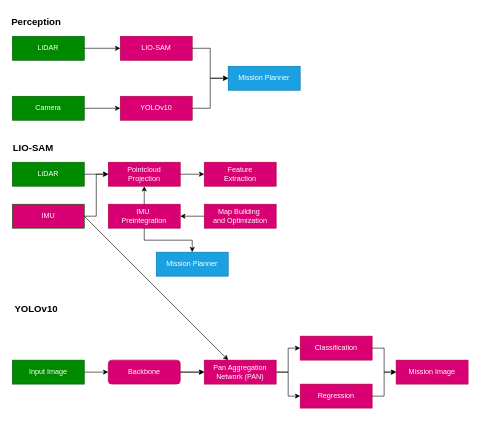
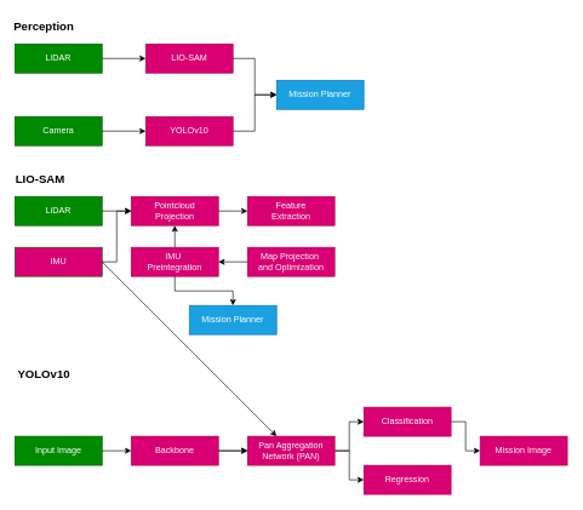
  <mxCell id="0" />
  <mxCell id="1" parent="0" />
  <mxCell id="2" value="LiDAR" style="rounded=0;whiteSpace=wrap;html=1;fillColor=#008a00;fontColor=#ffffff;strokeColor=#005700;" vertex="1" parent="1"><mxGeometry x="20" y="60" width="120" height="40" as="geometry" /></mxCell>
  <mxCell id="3" value="" style="endArrow=classic;html=1;rounded=0;exitX=1;exitY=0.5;exitDx=0;exitDy=0;entryX=0;entryY=0.5;entryDx=0;entryDy=0;" edge="1" parent="1" source="2" target="4"><mxGeometry width="50" height="50" relative="1" as="geometry"><mxPoint x="370" y="360" as="sourcePoint" /><mxPoint x="420" y="310" as="targetPoint" /></mxGeometry></mxCell>
  <mxCell id="4" value="LIO-SAM" style="rounded=0;whiteSpace=wrap;html=1;fillColor=#d80073;fontColor=#ffffff;strokeColor=#A50040;" vertex="1" parent="1"><mxGeometry x="200" y="60" width="120" height="40" as="geometry" /></mxCell>
  <mxCell id="5" value="Mission Planner" style="rounded=0;whiteSpace=wrap;html=1;fillColor=#1ba1e2;fontColor=#ffffff;strokeColor=#006EAF;" vertex="1" parent="1"><mxGeometry x="380" y="110" width="120" height="40" as="geometry" /></mxCell>
  <mxCell id="6" value="" style="endArrow=classic;html=1;rounded=0;entryX=0;entryY=0.5;entryDx=0;entryDy=0;exitX=1;exitY=0.5;exitDx=0;exitDy=0;" edge="1" parent="1" source="4" target="5"><mxGeometry width="50" height="50" relative="1" as="geometry"><mxPoint x="360" y="120" as="sourcePoint" /><mxPoint x="220" y="80" as="targetPoint" /><Array as="points"><mxPoint x="350" y="80" /><mxPoint x="350" y="130" /></Array></mxGeometry></mxCell>
  <mxCell id="7" value="Camera" style="rounded=0;whiteSpace=wrap;html=1;fillColor=#008a00;fontColor=#ffffff;strokeColor=#005700;" vertex="1" parent="1"><mxGeometry x="20" y="160" width="120" height="40" as="geometry" /></mxCell>
  <mxCell id="8" value="" style="endArrow=classic;html=1;rounded=0;exitX=1;exitY=0.5;exitDx=0;exitDy=0;entryX=0;entryY=0.5;entryDx=0;entryDy=0;" edge="1" parent="1" source="7" target="9"><mxGeometry width="50" height="50" relative="1" as="geometry"><mxPoint x="370" y="460" as="sourcePoint" /><mxPoint x="420" y="410" as="targetPoint" /></mxGeometry></mxCell>
  <mxCell id="9" value="YOLOv10" style="rounded=0;whiteSpace=wrap;html=1;fillColor=#d80073;fontColor=#ffffff;strokeColor=#A50040;" vertex="1" parent="1"><mxGeometry x="200" y="160" width="120" height="40" as="geometry" /></mxCell>
  <mxCell id="10" value="" style="endArrow=classic;html=1;rounded=0;entryX=0;entryY=0.5;entryDx=0;entryDy=0;exitX=1;exitY=0.5;exitDx=0;exitDy=0;" edge="1" parent="1" source="9" target="5"><mxGeometry width="50" height="50" relative="1" as="geometry"><mxPoint x="360" y="220" as="sourcePoint" /><mxPoint x="380" y="220" as="targetPoint" /><Array as="points"><mxPoint x="350" y="180" /><mxPoint x="350" y="130" /></Array></mxGeometry></mxCell>
  <mxCell id="11" value="&lt;font style=&quot;font-size: 16px;&quot;&gt;Perception&lt;/font&gt;" style="text;html=1;align=center;verticalAlign=middle;whiteSpace=wrap;rounded=0;fontStyle=1" vertex="1" parent="1"><mxGeometry x="30" y="20" width="60" height="30" as="geometry" /></mxCell>
  <mxCell id="12" value="&lt;span style=&quot;font-size: 16px;&quot;&gt;LIO-SAM&lt;/span&gt;" style="text;html=1;align=center;verticalAlign=middle;whiteSpace=wrap;rounded=0;fontStyle=1" vertex="1" parent="1"><mxGeometry x="20" y="230" width="70" height="30" as="geometry" /></mxCell>
  <mxCell id="13" value="LiDAR" style="rounded=0;whiteSpace=wrap;html=1;fillColor=#008a00;fontColor=#ffffff;strokeColor=#005700;" vertex="1" parent="1"><mxGeometry x="20" y="270" width="120" height="40" as="geometry" /></mxCell>
  <mxCell id="14" value="Pointcloud&lt;div&gt;Projection&lt;/div&gt;" style="rounded=0;whiteSpace=wrap;html=1;fillColor=#d80073;fontColor=#ffffff;strokeColor=#A50040;" vertex="1" parent="1"><mxGeometry x="180" y="270" width="120" height="40" as="geometry" /></mxCell>
  <mxCell id="15" value="Feature&lt;div&gt;Extraction&lt;/div&gt;" style="rounded=0;whiteSpace=wrap;html=1;fillColor=#d80073;fontColor=#ffffff;strokeColor=#A50040;" vertex="1" parent="1"><mxGeometry x="340" y="270" width="120" height="40" as="geometry" /></mxCell>
- <mxCell id="16" value="Map Building&amp;nbsp;&lt;div&gt;and Optimization&lt;/div&gt;" style="rounded=0;whiteSpace=wrap;html=1;fillColor=#d80073;fontColor=#ffffff;strokeColor=#A50040;" vertex="1" parent="1"><mxGeometry x="340" y="340" width="120" height="40" as="geometry" /></mxCell>
+ <mxCell id="16" value="Map Projection&amp;nbsp;&lt;div&gt;and Optimization&lt;/div&gt;" style="rounded=0;whiteSpace=wrap;html=1;fillColor=#d80073;fontColor=#ffffff;strokeColor=#A50040;" vertex="1" parent="1"><mxGeometry x="340" y="340" width="120" height="40" as="geometry" /></mxCell>
  <mxCell id="17" value="IMU" style="rounded=0;whiteSpace=wrap;html=1;fillColor=#d80073;fontColor=#ffffff;strokeColor=#005700;" vertex="1" parent="1"><mxGeometry x="20" y="340" width="120" height="40" as="geometry" /></mxCell>
  <mxCell id="18" value="IMU&amp;nbsp;&lt;div&gt;Preintegration&lt;/div&gt;" style="rounded=0;whiteSpace=wrap;html=1;fillColor=#d80073;fontColor=#ffffff;strokeColor=#A50040;" vertex="1" parent="1"><mxGeometry x="180" y="340" width="120" height="40" as="geometry" /></mxCell>
  <mxCell id="19" value="Mission Planner" style="rounded=0;whiteSpace=wrap;html=1;fillColor=#1ba1e2;fontColor=#ffffff;strokeColor=#006EAF;" vertex="1" parent="1"><mxGeometry x="260" y="420" width="120" height="40" as="geometry" /></mxCell>
  <mxCell id="20" value="" style="endArrow=classic;html=1;rounded=0;exitX=1;exitY=0.5;exitDx=0;exitDy=0;entryX=0;entryY=0.5;entryDx=0;entryDy=0;" edge="1" parent="1" source="13" target="14"><mxGeometry width="50" height="50" relative="1" as="geometry"><mxPoint x="170" y="180" as="sourcePoint" /><mxPoint x="230" y="180" as="targetPoint" /></mxGeometry></mxCell>
  <mxCell id="21" value="" style="endArrow=classic;html=1;rounded=0;exitX=1;exitY=0.5;exitDx=0;exitDy=0;entryX=0;entryY=0.5;entryDx=0;entryDy=0;" edge="1" parent="1" source="14" target="15"><mxGeometry width="50" height="50" relative="1" as="geometry"><mxPoint x="300" y="300" as="sourcePoint" /><mxPoint x="360" y="300" as="targetPoint" /></mxGeometry></mxCell>
  <mxCell id="22" value="" style="endArrow=classic;html=1;rounded=0;exitX=0;exitY=0.5;exitDx=0;exitDy=0;entryX=1;entryY=0.5;entryDx=0;entryDy=0;" edge="1" parent="1" source="16" target="18"><mxGeometry width="50" height="50" relative="1" as="geometry"><mxPoint x="400" y="330" as="sourcePoint" /><mxPoint x="330" y="360" as="targetPoint" /></mxGeometry></mxCell>
  <mxCell id="23" value="" style="endArrow=classic;html=1;rounded=0;exitX=0.5;exitY=1;exitDx=0;exitDy=0;entryX=0.5;entryY=0;entryDx=0;entryDy=0;" edge="1" parent="1" source="18" target="19"><mxGeometry width="50" height="50" relative="1" as="geometry"><mxPoint x="250" y="320" as="sourcePoint" /><mxPoint x="250" y="350" as="targetPoint" /><Array as="points"><mxPoint x="240" y="400" /><mxPoint x="320" y="400" /></Array></mxGeometry></mxCell>
  <mxCell id="24" value="" style="endArrow=classic;html=1;rounded=0;exitX=1;exitY=0.5;exitDx=0;exitDy=0;" edge="1" parent="1" source="17" target="33"><mxGeometry width="50" height="50" relative="1" as="geometry"><mxPoint x="160" y="290" as="sourcePoint" /><mxPoint x="200" y="290" as="targetPoint" /></mxGeometry></mxCell>
  <mxCell id="25" value="" style="endArrow=classic;html=1;rounded=0;entryX=0;entryY=0.5;entryDx=0;entryDy=0;" edge="1" parent="1" target="14"><mxGeometry width="50" height="50" relative="1" as="geometry"><mxPoint x="140" y="360" as="sourcePoint" /><mxPoint x="210" y="350" as="targetPoint" /><Array as="points"><mxPoint x="160" y="360" /><mxPoint x="160" y="290" /></Array></mxGeometry></mxCell>
  <mxCell id="26" value="" style="endArrow=classic;html=1;rounded=0;exitX=0.5;exitY=0;exitDx=0;exitDy=0;entryX=0.5;entryY=1;entryDx=0;entryDy=0;" edge="1" parent="1" source="18" target="14"><mxGeometry width="50" height="50" relative="1" as="geometry"><mxPoint x="200" y="320" as="sourcePoint" /><mxPoint x="240" y="320" as="targetPoint" /></mxGeometry></mxCell>
  <mxCell id="27" value="&lt;font size=&quot;3&quot;&gt;YOLOv10&lt;/font&gt;" style="text;html=1;align=center;verticalAlign=middle;whiteSpace=wrap;rounded=0;fontStyle=1" vertex="1" parent="1"><mxGeometry x="25" y="500" width="70" height="30" as="geometry" /></mxCell>
  <mxCell id="28" value="Input Image" style="rounded=0;whiteSpace=wrap;html=1;fillColor=#008a00;fontColor=#ffffff;strokeColor=#005700;" vertex="1" parent="1"><mxGeometry x="20" y="600" width="120" height="40" as="geometry" /></mxCell>
  <mxCell id="29" value="" style="edgeStyle=orthogonalEdgeStyle;rounded=0;orthogonalLoop=1;jettySize=auto;html=1;" edge="1" parent="1" source="30" target="33"><mxGeometry relative="1" as="geometry" /></mxCell>
- <mxCell id="30" value="Backbone" style="whiteSpace=wrap;html=1;fillColor=#d80073;fontColor=#ffffff;strokeColor=#A50040;rounded=1;" vertex="1" parent="1"><mxGeometry x="180" y="600" width="120" height="40" as="geometry" /></mxCell>
+ <mxCell id="30" value="Backbone" style="rounded=0;whiteSpace=wrap;html=1;fillColor=#d80073;fontColor=#ffffff;strokeColor=#A50040;" vertex="1" parent="1"><mxGeometry x="180" y="600" width="120" height="40" as="geometry" /></mxCell>
  <mxCell id="31" style="edgeStyle=orthogonalEdgeStyle;rounded=0;orthogonalLoop=1;jettySize=auto;html=1;entryX=0;entryY=0.5;entryDx=0;entryDy=0;" edge="1" parent="1" source="33" target="35"><mxGeometry relative="1" as="geometry" /></mxCell>
  <mxCell id="32" style="edgeStyle=orthogonalEdgeStyle;rounded=0;orthogonalLoop=1;jettySize=auto;html=1;exitX=1;exitY=0.5;exitDx=0;exitDy=0;entryX=0;entryY=0.5;entryDx=0;entryDy=0;" edge="1" parent="1" source="33" target="37"><mxGeometry relative="1" as="geometry" /></mxCell>
  <mxCell id="33" value="Pan Aggregation Network (PAN)" style="rounded=0;whiteSpace=wrap;html=1;fillColor=#d80073;fontColor=#ffffff;strokeColor=#A50040;" vertex="1" parent="1"><mxGeometry x="340" y="600" width="120" height="40" as="geometry" /></mxCell>
  <mxCell id="34" style="edgeStyle=orthogonalEdgeStyle;rounded=0;orthogonalLoop=1;jettySize=auto;html=1;exitX=1;exitY=0.5;exitDx=0;exitDy=0;entryX=0;entryY=0.5;entryDx=0;entryDy=0;" edge="1" parent="1" source="35" target="38"><mxGeometry relative="1" as="geometry" /></mxCell>
  <mxCell id="35" value="Classification" style="rounded=0;whiteSpace=wrap;html=1;fillColor=#d80073;fontColor=#ffffff;strokeColor=#A50040;" vertex="1" parent="1"><mxGeometry x="500" y="560" width="120" height="40" as="geometry" /></mxCell>
- <mxCell id="36" style="edgeStyle=orthogonalEdgeStyle;rounded=0;orthogonalLoop=1;jettySize=auto;html=1;exitX=1;exitY=0.5;exitDx=0;exitDy=0;entryX=0;entryY=0.5;entryDx=0;entryDy=0;" edge="1" parent="1" source="37" target="38"><mxGeometry relative="1" as="geometry" /></mxCell>
  <mxCell id="37" value="Regression" style="rounded=0;whiteSpace=wrap;html=1;fillColor=#d80073;fontColor=#ffffff;strokeColor=#A50040;" vertex="1" parent="1"><mxGeometry x="500" y="640" width="120" height="40" as="geometry" /></mxCell>
  <mxCell id="38" value="Mission Image" style="rounded=0;whiteSpace=wrap;html=1;fillColor=#d80073;fontColor=#ffffff;strokeColor=#A50040;" vertex="1" parent="1"><mxGeometry x="660" y="600" width="120" height="40" as="geometry" /></mxCell>
  <mxCell id="39" value="" style="endArrow=classic;html=1;rounded=0;exitX=1;exitY=0.5;exitDx=0;exitDy=0;entryX=0;entryY=0.5;entryDx=0;entryDy=0;" edge="1" parent="1" source="28" target="30"><mxGeometry width="50" height="50" relative="1" as="geometry"><mxPoint x="350" y="360" as="sourcePoint" /><mxPoint x="310" y="360" as="targetPoint" /></mxGeometry></mxCell>
  <mxCell id="40" value="" style="endArrow=classic;html=1;rounded=0;entryX=0;entryY=0.5;entryDx=0;entryDy=0;exitX=1;exitY=0.5;exitDx=0;exitDy=0;" edge="1" parent="1" source="30" target="33"><mxGeometry width="50" height="50" relative="1" as="geometry"><mxPoint x="260" y="700" as="sourcePoint" /><mxPoint x="180" y="620" as="targetPoint" /></mxGeometry></mxCell>
